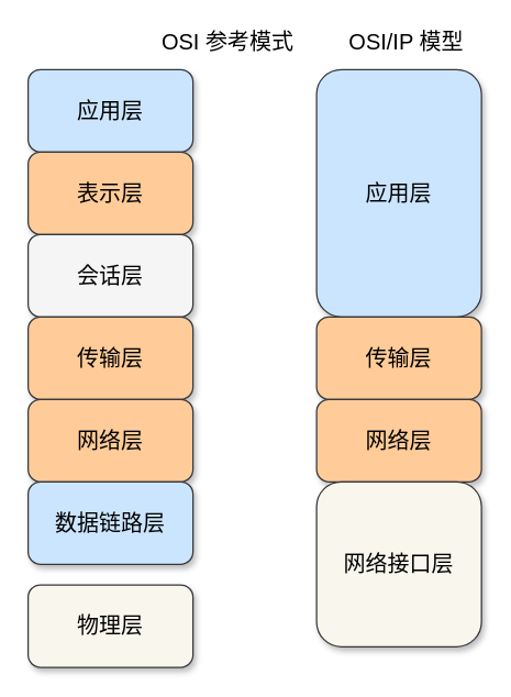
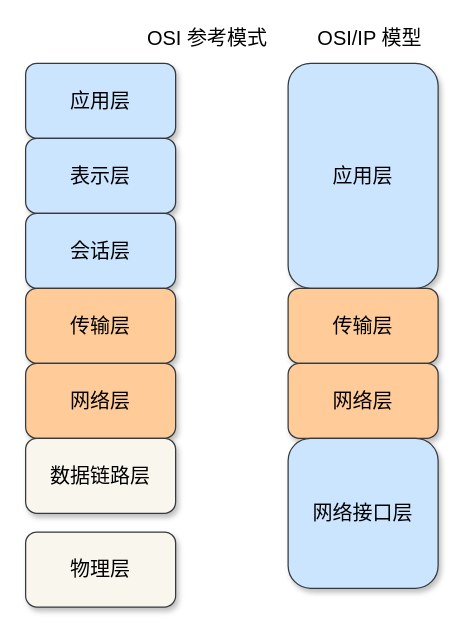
  <mxCell id="0" />
  <mxCell id="1" parent="0" />
  <mxCell id="2" value="应用层" style="rounded=1;whiteSpace=wrap;html=1;shadow=1;fontSize=16;fillColor=#cce5ff;strokeColor=#36393d;" vertex="1" parent="1"><mxGeometry x="20" y="50" width="120" height="60" as="geometry" /></mxCell>
- <mxCell id="3" value="表示层" style="rounded=1;whiteSpace=wrap;html=1;shadow=1;fontSize=16;fillColor=#ffcc99;strokeColor=#36393d;" vertex="1" parent="1"><mxGeometry x="20" y="110" width="120" height="60" as="geometry" /></mxCell>
- <mxCell id="4" value="会话层" style="rounded=1;whiteSpace=wrap;html=1;shadow=1;fontSize=16;fillColor=#f5f5f5;strokeColor=#36393d;" vertex="1" parent="1"><mxGeometry x="20" y="170" width="120" height="60" as="geometry" /></mxCell>
+ <mxCell id="3" value="表示层" style="rounded=1;whiteSpace=wrap;html=1;shadow=1;fontSize=16;fillColor=#cce5ff;strokeColor=#36393d;" vertex="1" parent="1"><mxGeometry x="20" y="110" width="120" height="60" as="geometry" /></mxCell>
+ <mxCell id="4" value="会话层" style="rounded=1;whiteSpace=wrap;html=1;shadow=1;fontSize=16;fillColor=#cce5ff;strokeColor=#36393d;" vertex="1" parent="1"><mxGeometry x="20" y="170" width="120" height="60" as="geometry" /></mxCell>
  <mxCell id="5" value="传输层" style="rounded=1;whiteSpace=wrap;html=1;shadow=1;fontSize=16;fillColor=#ffcc99;strokeColor=#36393d;" vertex="1" parent="1"><mxGeometry x="20" y="230" width="120" height="60" as="geometry" /></mxCell>
  <mxCell id="6" value="网络层" style="rounded=1;whiteSpace=wrap;html=1;shadow=1;fontSize=16;fillColor=#ffcc99;strokeColor=#36393d;" vertex="1" parent="1"><mxGeometry x="20" y="290" width="120" height="60" as="geometry" /></mxCell>
- <mxCell id="7" value="数据链路层" style="rounded=1;whiteSpace=wrap;html=1;shadow=1;fontSize=16;fillColor=#cce5ff;strokeColor=#36393d;" vertex="1" parent="1"><mxGeometry x="20" y="350" width="120" height="60" as="geometry" /></mxCell>
+ <mxCell id="7" value="数据链路层" style="rounded=1;whiteSpace=wrap;html=1;shadow=1;fontSize=16;fillColor=#f9f7ed;strokeColor=#36393d;" vertex="1" parent="1"><mxGeometry x="20" y="350" width="120" height="60" as="geometry" /></mxCell>
  <mxCell id="8" value="物理层" style="rounded=1;whiteSpace=wrap;html=1;shadow=1;fontSize=16;fillColor=#f9f7ed;strokeColor=#36393d;" vertex="1" parent="1"><mxGeometry x="20" y="425" width="120" height="60" as="geometry" /></mxCell>
  <mxCell id="9" value="应用层" style="rounded=1;whiteSpace=wrap;html=1;shadow=1;fontSize=16;fillColor=#cce5ff;strokeColor=#36393d;" vertex="1" parent="1"><mxGeometry x="230" y="50" width="120" height="180" as="geometry" /></mxCell>
  <mxCell id="10" value="传输层" style="rounded=1;whiteSpace=wrap;html=1;shadow=1;fontSize=16;fillColor=#ffcc99;strokeColor=#36393d;" vertex="1" parent="1"><mxGeometry x="230" y="230" width="120" height="60" as="geometry" /></mxCell>
  <mxCell id="11" value="网络层" style="rounded=1;whiteSpace=wrap;html=1;shadow=1;fontSize=16;fillColor=#ffcc99;strokeColor=#36393d;" vertex="1" parent="1"><mxGeometry x="230" y="290" width="120" height="60" as="geometry" /></mxCell>
- <mxCell id="12" value="网络接口层" style="rounded=1;whiteSpace=wrap;html=1;shadow=1;fontSize=16;fillColor=#f9f7ed;strokeColor=#36393d;" vertex="1" parent="1"><mxGeometry x="230" y="350" width="120" height="120" as="geometry" /></mxCell>
+ <mxCell id="12" value="网络接口层" style="rounded=1;whiteSpace=wrap;html=1;shadow=1;fontSize=16;fillColor=#cce5ff;strokeColor=#36393d;" vertex="1" parent="1"><mxGeometry x="230" y="350" width="120" height="120" as="geometry" /></mxCell>
  <mxCell id="13" value="OSI 参考模式" style="text;html=1;align=center;verticalAlign=middle;resizable=0;points=[];autosize=1;fontSize=16;" vertex="1" parent="1"><mxGeometry x="110" y="20" width="110" height="20" as="geometry" /></mxCell>
  <mxCell id="14" value="OSI/IP 模型" style="text;html=1;align=center;verticalAlign=middle;resizable=0;points=[];autosize=1;fontSize=16;" vertex="1" parent="1"><mxGeometry x="245" y="20" width="100" height="20" as="geometry" /></mxCell>
